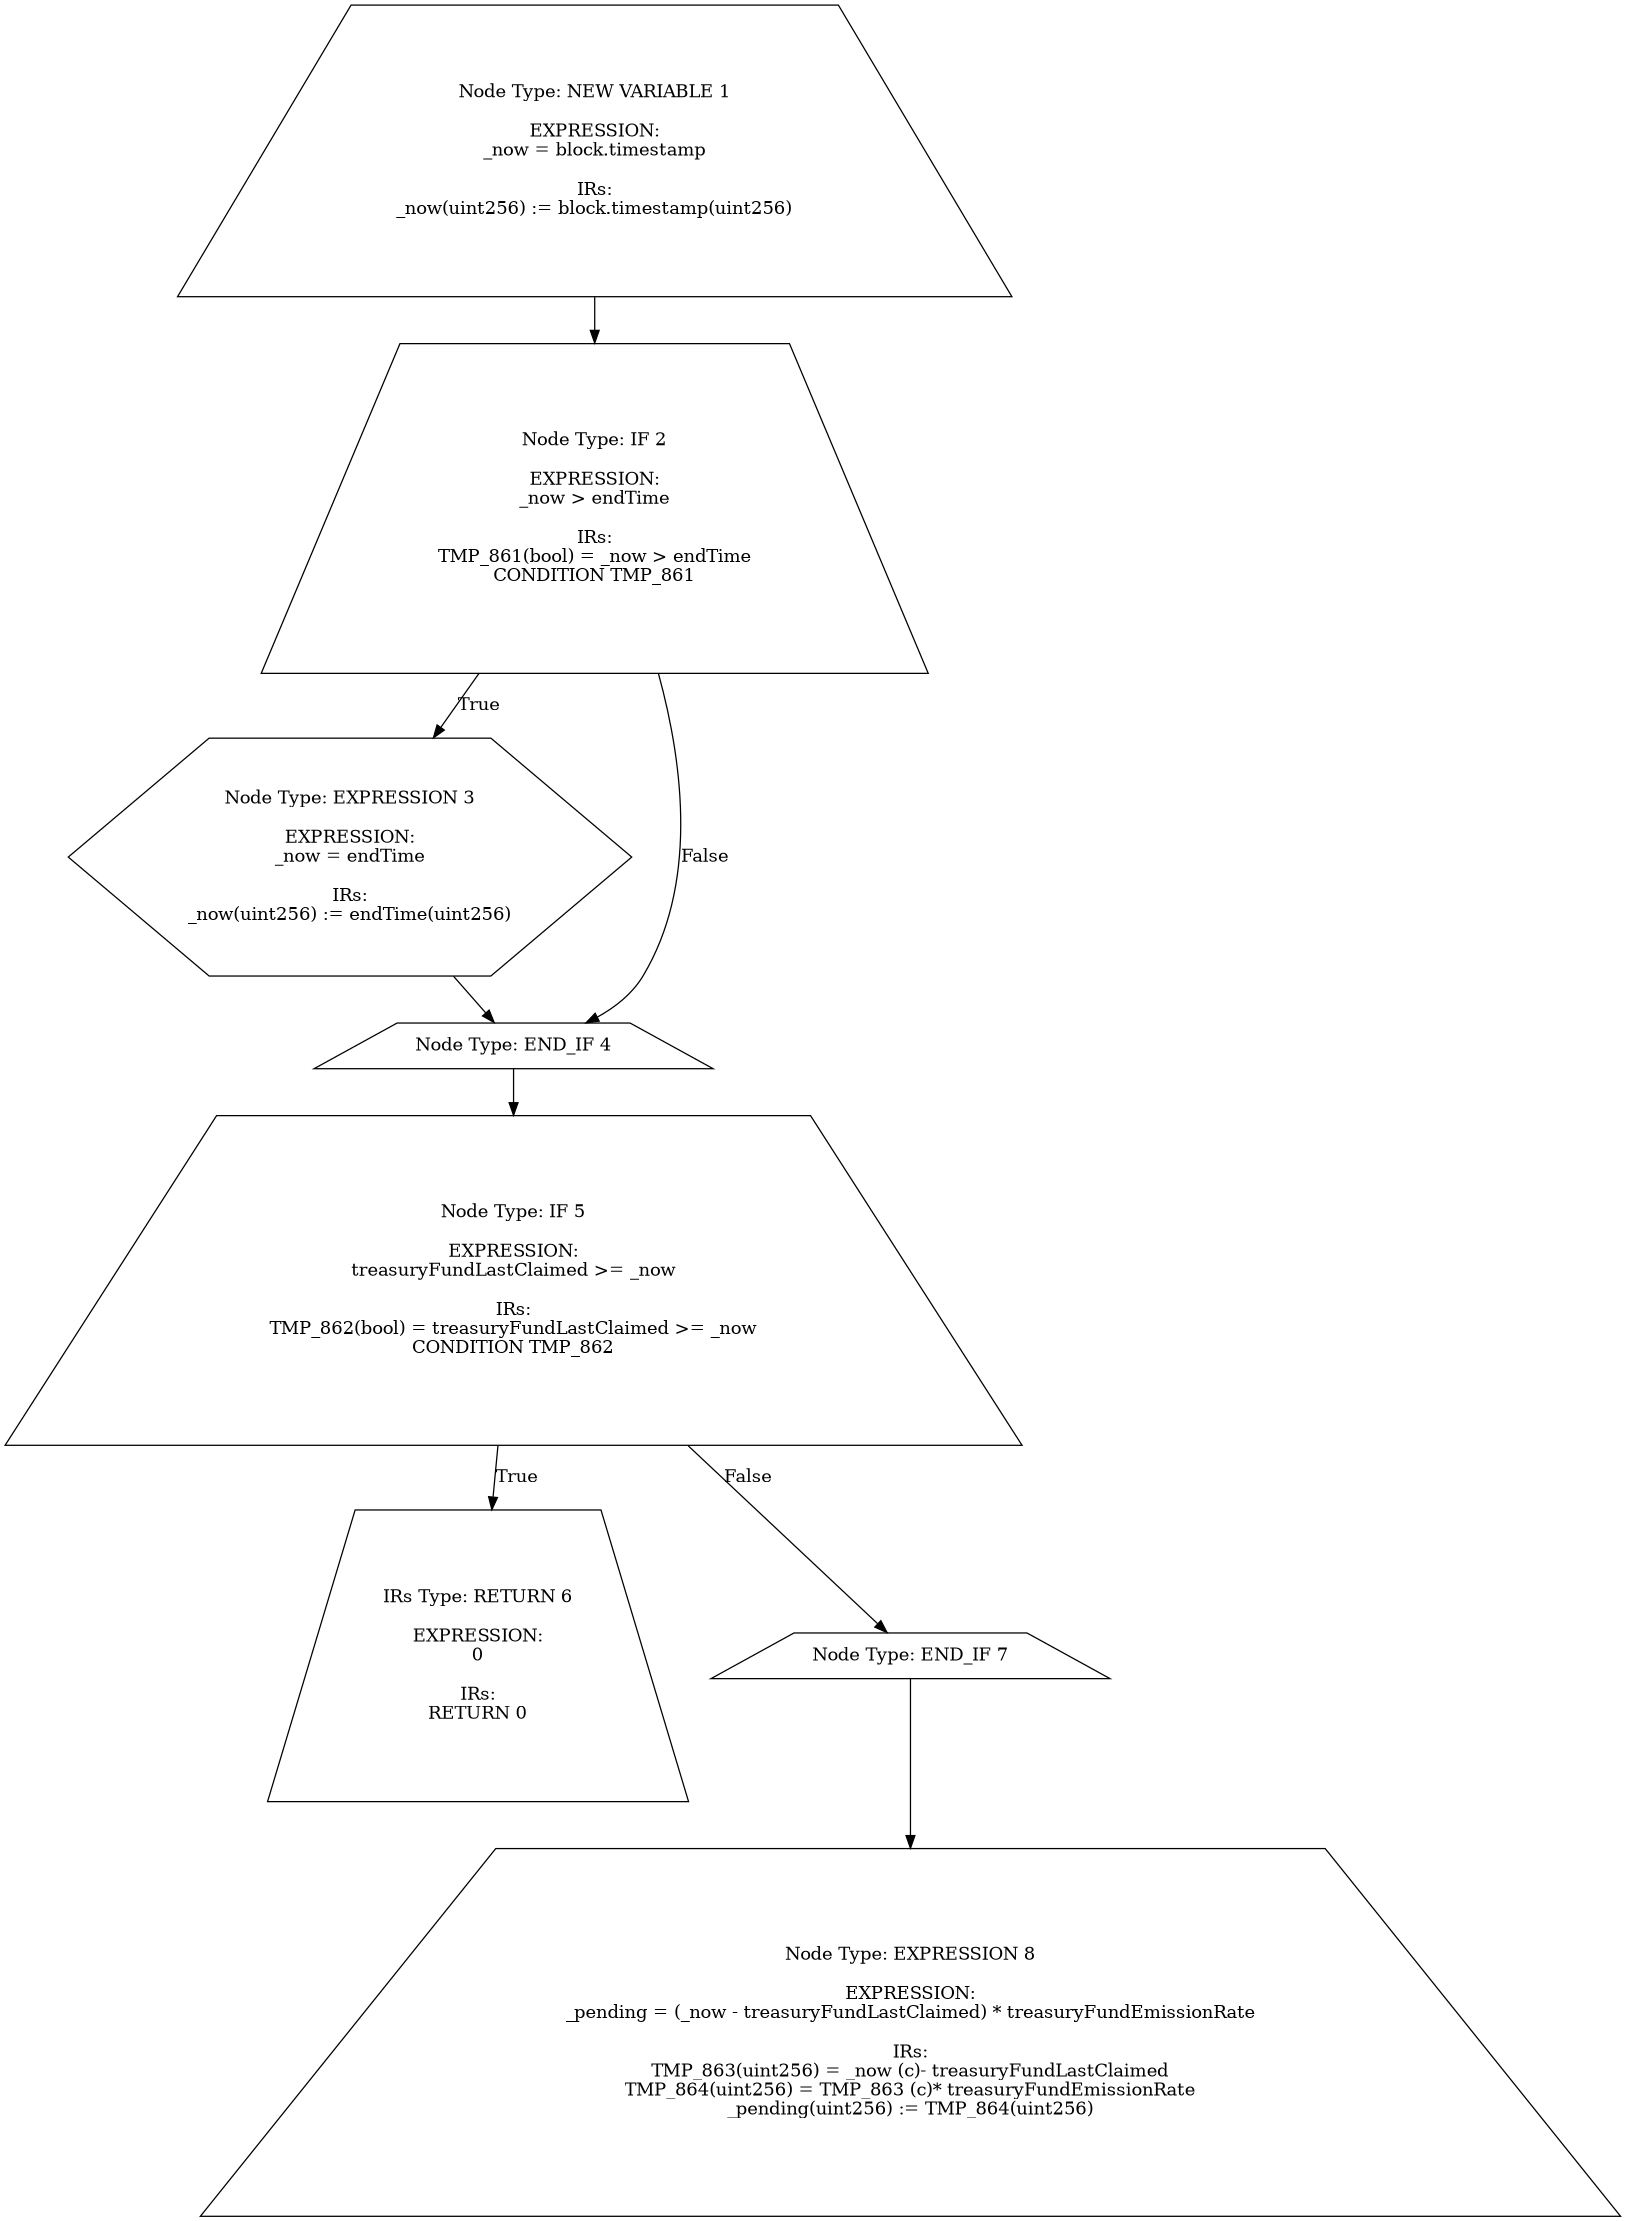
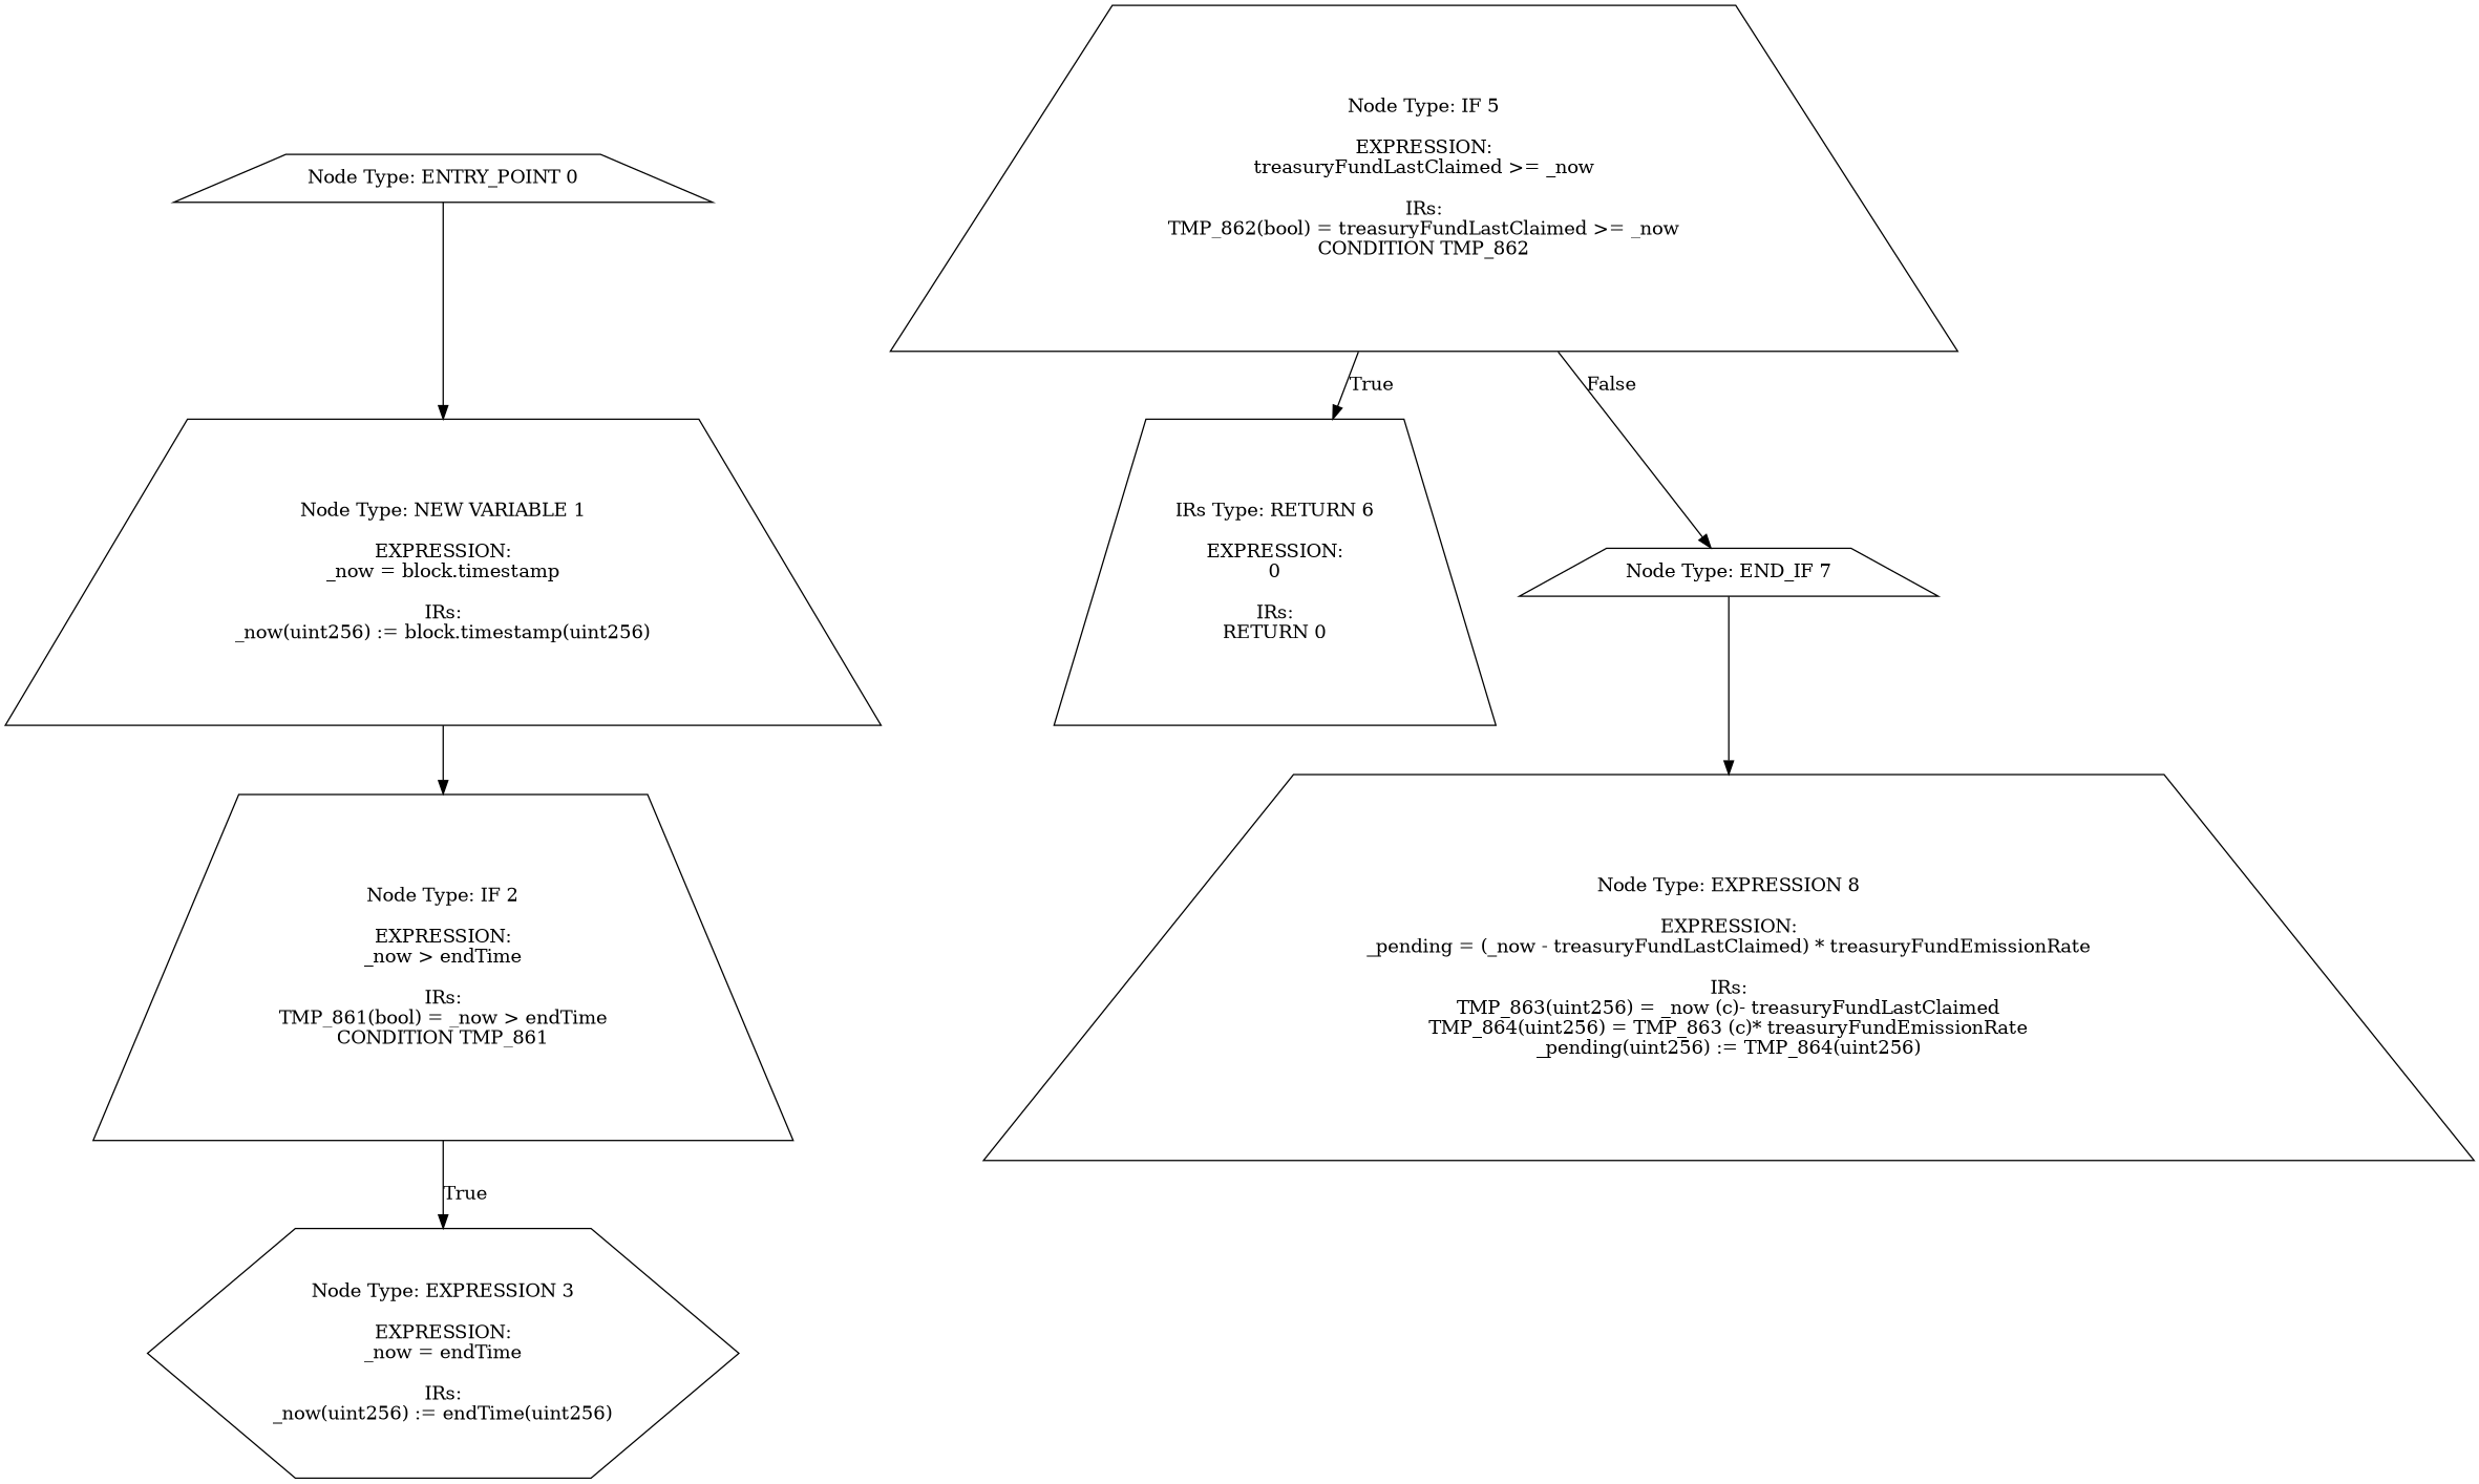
  digraph {
    node [shape=trapezium]
+   n1 [label="Node Type: ENTRY_POINT 0\n"]
    n2 [label="Node Type: NEW VARIABLE 1\n\nEXPRESSION:\n_now = block.timestamp\n\nIRs:\n_now(uint256) := block.timestamp(uint256)"]
    n3 [label="Node Type: IF 2\n\nEXPRESSION:\n_now > endTime\n\nIRs:\nTMP_861(bool) = _now > endTime\nCONDITION TMP_861"]
    n4 [label="Node Type: EXPRESSION 3\n\nEXPRESSION:\n_now = endTime\n\nIRs:\n_now(uint256) := endTime(uint256)" shape=hexagon]
-   n5 [label="Node Type: END_IF 4\n"]
    n6 [label="Node Type: IF 5\n\nEXPRESSION:\ntreasuryFundLastClaimed >= _now\n\nIRs:\nTMP_862(bool) = treasuryFundLastClaimed >= _now\nCONDITION TMP_862"]
    n7 [label="IRs Type: RETURN 6\n\nEXPRESSION:\n0\n\nIRs:\nRETURN 0"]
    n8 [label="Node Type: END_IF 7\n"]
    n9 [label="Node Type: EXPRESSION 8\n\nEXPRESSION:\n_pending = (_now - treasuryFundLastClaimed) * treasuryFundEmissionRate\n\nIRs:\nTMP_863(uint256) = _now (c)- treasuryFundLastClaimed\nTMP_864(uint256) = TMP_863 (c)* treasuryFundEmissionRate\n_pending(uint256) := TMP_864(uint256)"]
+   n1 -> n2
    n2 -> n3
    n3 -> n4 [label=True]
-   n3 -> n5 [label=False]
-   n4 -> n5
-   n5 -> n6
    n6 -> n7 [label=True]
    n6 -> n8 [label=False]
    n8 -> n9
  }
